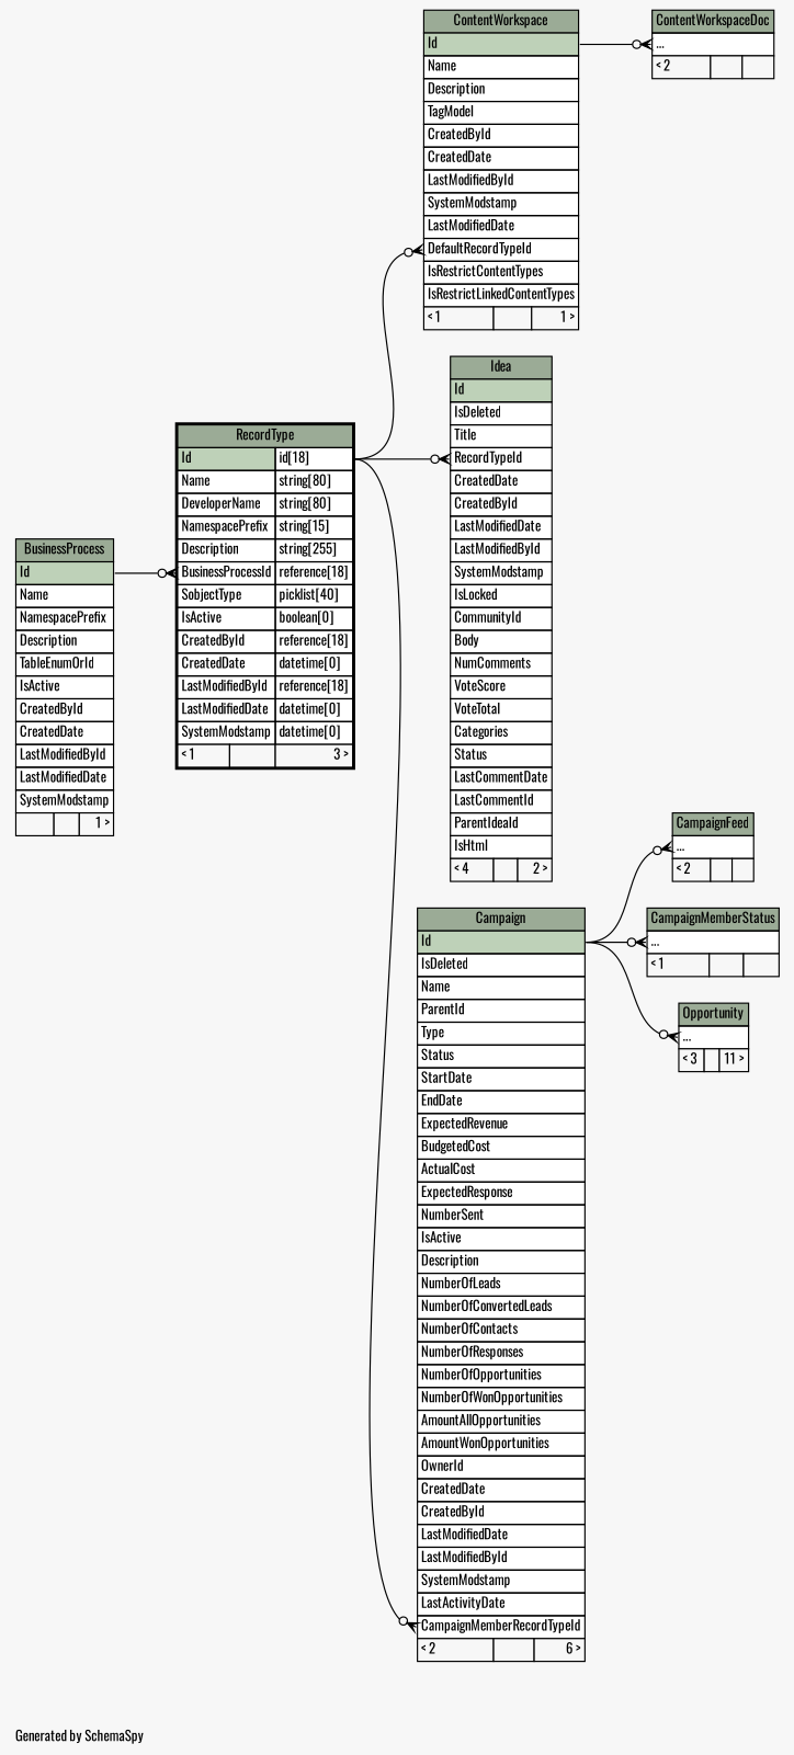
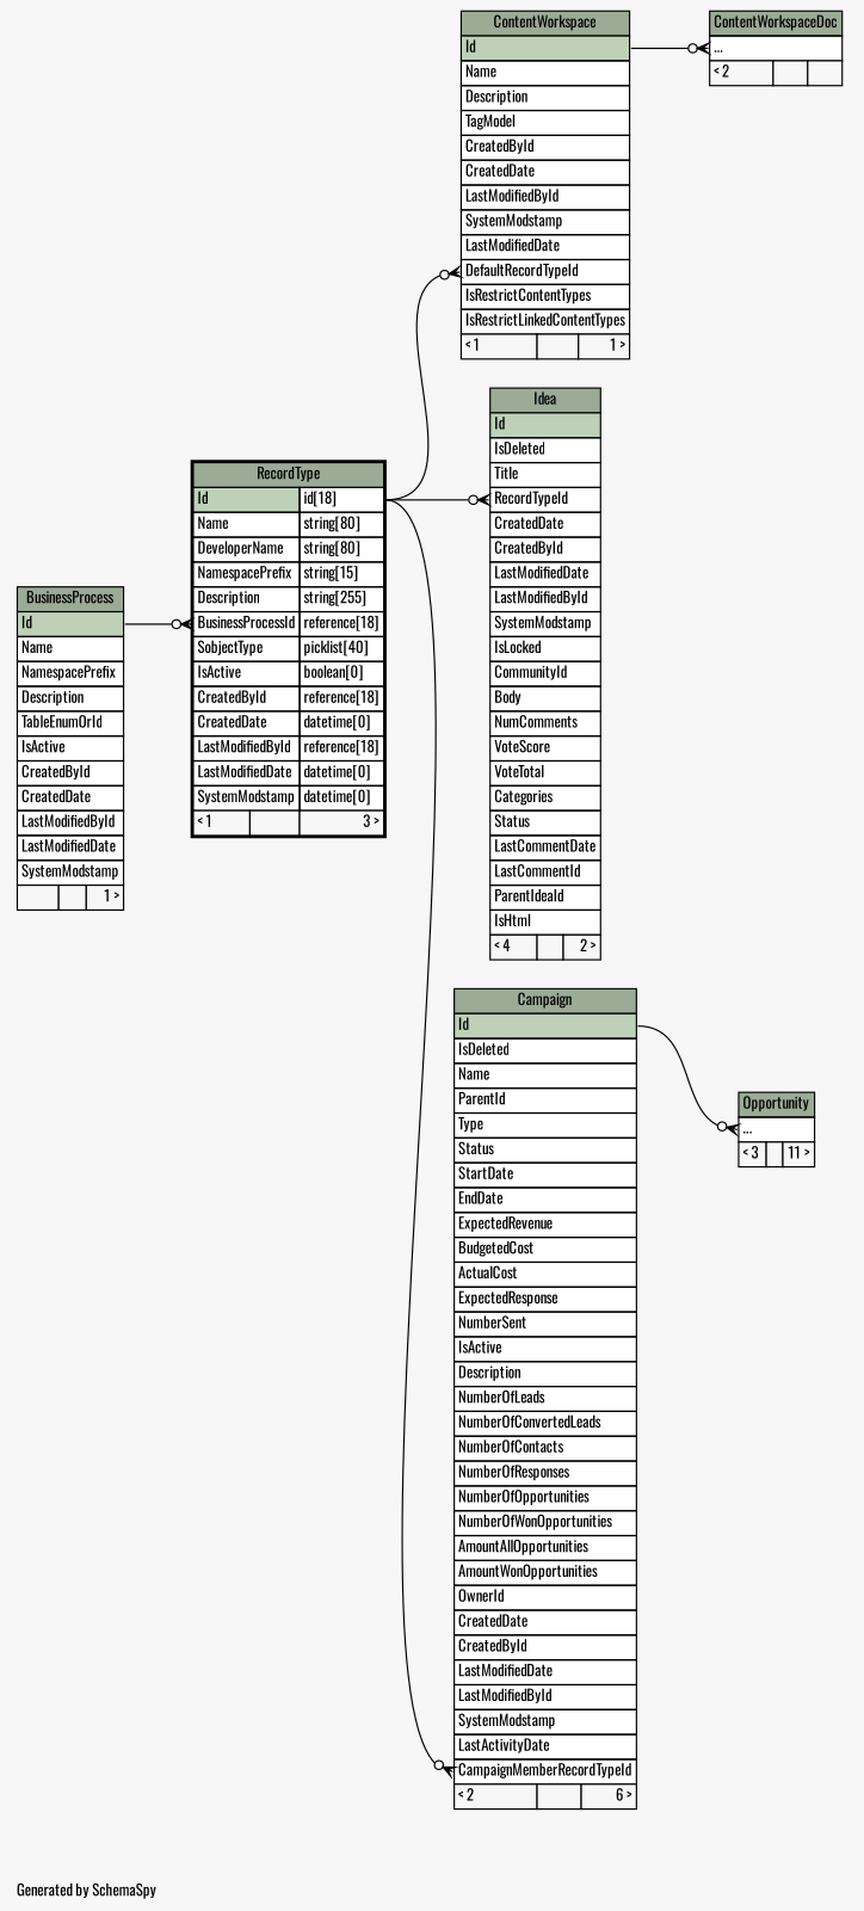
  digraph {
    bgcolor="#f7f7f7"
    fontname=Oswald
    fontsize=11
    label="\nGenerated by SchemaSpy"
    labeljust=l
    nodesep=0.18
    rankdir=RL
    ranksep=0.46
    node [fontname=Oswald fontsize=11 shape=plaintext]
    edge [arrowhead=none arrowsize=0.8 arrowtail=crowodot dir=back fontname=Oswald headport="Id:e" tailport="elipses:w"]
    n1 [label=<     <TABLE BORDER="0" CELLBORDER="1" CELLSPACING="0" BGCOLOR="#ffffff">       <TR><TD COLSPAN="3" BGCOLOR="#9bab96" ALIGN="CENTER">Campaign</TD></TR>       <TR><TD PORT="Id" COLSPAN="3" BGCOLOR="#bed1b8" ALIGN="LEFT">Id</TD></TR>       <TR><TD PORT="IsDeleted" COLSPAN="3" ALIGN="LEFT">IsDeleted</TD></TR>       <TR><TD PORT="Name" COLSPAN="3" ALIGN="LEFT">Name</TD></TR>       <TR><TD PORT="ParentId" COLSPAN="3" ALIGN="LEFT">ParentId</TD></TR>       <TR><TD PORT="Type" COLSPAN="3" ALIGN="LEFT">Type</TD></TR>       <TR><TD PORT="Status" COLSPAN="3" ALIGN="LEFT">Status</TD></TR>       <TR><TD PORT="StartDate" COLSPAN="3" ALIGN="LEFT">StartDate</TD></TR>       <TR><TD PORT="EndDate" COLSPAN="3" ALIGN="LEFT">EndDate</TD></TR>       <TR><TD PORT="ExpectedRevenue" COLSPAN="3" ALIGN="LEFT">ExpectedRevenue</TD></TR>       <TR><TD PORT="BudgetedCost" COLSPAN="3" ALIGN="LEFT">BudgetedCost</TD></TR>       <TR><TD PORT="ActualCost" COLSPAN="3" ALIGN="LEFT">ActualCost</TD></TR>       <TR><TD PORT="ExpectedResponse" COLSPAN="3" ALIGN="LEFT">ExpectedResponse</TD></TR>       <TR><TD PORT="NumberSent" COLSPAN="3" ALIGN="LEFT">NumberSent</TD></TR>       <TR><TD PORT="IsActive" COLSPAN="3" ALIGN="LEFT">IsActive</TD></TR>       <TR><TD PORT="Description" COLSPAN="3" ALIGN="LEFT">Description</TD></TR>       <TR><TD PORT="NumberOfLeads" COLSPAN="3" ALIGN="LEFT">NumberOfLeads</TD></TR>       <TR><TD PORT="NumberOfConvertedLeads" COLSPAN="3" ALIGN="LEFT">NumberOfConvertedLeads</TD></TR>       <TR><TD PORT="NumberOfContacts" COLSPAN="3" ALIGN="LEFT">NumberOfContacts</TD></TR>       <TR><TD PORT="NumberOfResponses" COLSPAN="3" ALIGN="LEFT">NumberOfResponses</TD></TR>       <TR><TD PORT="NumberOfOpportunities" COLSPAN="3" ALIGN="LEFT">NumberOfOpportunities</TD></TR>       <TR><TD PORT="NumberOfWonOpportunities" COLSPAN="3" ALIGN="LEFT">NumberOfWonOpportunities</TD></TR>       <TR><TD PORT="AmountAllOpportunities" COLSPAN="3" ALIGN="LEFT">AmountAllOpportunities</TD></TR>       <TR><TD PORT="AmountWonOpportunities" COLSPAN="3" ALIGN="LEFT">AmountWonOpportunities</TD></TR>       <TR><TD PORT="OwnerId" COLSPAN="3" ALIGN="LEFT">OwnerId</TD></TR>       <TR><TD PORT="CreatedDate" COLSPAN="3" ALIGN="LEFT">CreatedDate</TD></TR>       <TR><TD PORT="CreatedById" COLSPAN="3" ALIGN="LEFT">CreatedById</TD></TR>       <TR><TD PORT="LastModifiedDate" COLSPAN="3" ALIGN="LEFT">LastModifiedDate</TD></TR>       <TR><TD PORT="LastModifiedById" COLSPAN="3" ALIGN="LEFT">LastModifiedById</TD></TR>       <TR><TD PORT="SystemModstamp" COLSPAN="3" ALIGN="LEFT">SystemModstamp</TD></TR>       <TR><TD PORT="LastActivityDate" COLSPAN="3" ALIGN="LEFT">LastActivityDate</TD></TR>       <TR><TD PORT="CampaignMemberRecordTypeId" COLSPAN="3" ALIGN="LEFT">CampaignMemberRecordTypeId</TD></TR>       <TR><TD ALIGN="LEFT" BGCOLOR="#f7f7f7">&lt; 2</TD><TD ALIGN="RIGHT" BGCOLOR="#f7f7f7">  </TD><TD ALIGN="RIGHT" BGCOLOR="#f7f7f7">6 &gt;</TD></TR>     </TABLE>>]
    n2 [label=<     <TABLE BORDER="2" CELLBORDER="1" CELLSPACING="0" BGCOLOR="#ffffff">       <TR><TD COLSPAN="3" BGCOLOR="#9bab96" ALIGN="CENTER">RecordType</TD></TR>       <TR><TD PORT="Id" COLSPAN="2" BGCOLOR="#bed1b8" ALIGN="LEFT">Id</TD><TD PORT="Id.type" ALIGN="LEFT">id[18]</TD></TR>       <TR><TD PORT="Name" COLSPAN="2" ALIGN="LEFT">Name</TD><TD PORT="Name.type" ALIGN="LEFT">string[80]</TD></TR>       <TR><TD PORT="DeveloperName" COLSPAN="2" ALIGN="LEFT">DeveloperName</TD><TD PORT="DeveloperName.type" ALIGN="LEFT">string[80]</TD></TR>       <TR><TD PORT="NamespacePrefix" COLSPAN="2" ALIGN="LEFT">NamespacePrefix</TD><TD PORT="NamespacePrefix.type" ALIGN="LEFT">string[15]</TD></TR>       <TR><TD PORT="Description" COLSPAN="2" ALIGN="LEFT">Description</TD><TD PORT="Description.type" ALIGN="LEFT">string[255]</TD></TR>       <TR><TD PORT="BusinessProcessId" COLSPAN="2" ALIGN="LEFT">BusinessProcessId</TD><TD PORT="BusinessProcessId.type" ALIGN="LEFT">reference[18]</TD></TR>       <TR><TD PORT="SobjectType" COLSPAN="2" ALIGN="LEFT">SobjectType</TD><TD PORT="SobjectType.type" ALIGN="LEFT">picklist[40]</TD></TR>       <TR><TD PORT="IsActive" COLSPAN="2" ALIGN="LEFT">IsActive</TD><TD PORT="IsActive.type" ALIGN="LEFT">boolean[0]</TD></TR>       <TR><TD PORT="CreatedById" COLSPAN="2" ALIGN="LEFT">CreatedById</TD><TD PORT="CreatedById.type" ALIGN="LEFT">reference[18]</TD></TR>       <TR><TD PORT="CreatedDate" COLSPAN="2" ALIGN="LEFT">CreatedDate</TD><TD PORT="CreatedDate.type" ALIGN="LEFT">datetime[0]</TD></TR>       <TR><TD PORT="LastModifiedById" COLSPAN="2" ALIGN="LEFT">LastModifiedById</TD><TD PORT="LastModifiedById.type" ALIGN="LEFT">reference[18]</TD></TR>       <TR><TD PORT="LastModifiedDate" COLSPAN="2" ALIGN="LEFT">LastModifiedDate</TD><TD PORT="LastModifiedDate.type" ALIGN="LEFT">datetime[0]</TD></TR>       <TR><TD PORT="SystemModstamp" COLSPAN="2" ALIGN="LEFT">SystemModstamp</TD><TD PORT="SystemModstamp.type" ALIGN="LEFT">datetime[0]</TD></TR>       <TR><TD ALIGN="LEFT" BGCOLOR="#f7f7f7">&lt; 1</TD><TD ALIGN="RIGHT" BGCOLOR="#f7f7f7">  </TD><TD ALIGN="RIGHT" BGCOLOR="#f7f7f7">3 &gt;</TD></TR>     </TABLE>>]
    n3 [label=<     <TABLE BORDER="0" CELLBORDER="1" CELLSPACING="0" BGCOLOR="#ffffff">       <TR><TD COLSPAN="3" BGCOLOR="#9bab96" ALIGN="CENTER">BusinessProcess</TD></TR>       <TR><TD PORT="Id" COLSPAN="3" BGCOLOR="#bed1b8" ALIGN="LEFT">Id</TD></TR>       <TR><TD PORT="Name" COLSPAN="3" ALIGN="LEFT">Name</TD></TR>       <TR><TD PORT="NamespacePrefix" COLSPAN="3" ALIGN="LEFT">NamespacePrefix</TD></TR>       <TR><TD PORT="Description" COLSPAN="3" ALIGN="LEFT">Description</TD></TR>       <TR><TD PORT="TableEnumOrId" COLSPAN="3" ALIGN="LEFT">TableEnumOrId</TD></TR>       <TR><TD PORT="IsActive" COLSPAN="3" ALIGN="LEFT">IsActive</TD></TR>       <TR><TD PORT="CreatedById" COLSPAN="3" ALIGN="LEFT">CreatedById</TD></TR>       <TR><TD PORT="CreatedDate" COLSPAN="3" ALIGN="LEFT">CreatedDate</TD></TR>       <TR><TD PORT="LastModifiedById" COLSPAN="3" ALIGN="LEFT">LastModifiedById</TD></TR>       <TR><TD PORT="LastModifiedDate" COLSPAN="3" ALIGN="LEFT">LastModifiedDate</TD></TR>       <TR><TD PORT="SystemModstamp" COLSPAN="3" ALIGN="LEFT">SystemModstamp</TD></TR>       <TR><TD ALIGN="LEFT" BGCOLOR="#f7f7f7">  </TD><TD ALIGN="RIGHT" BGCOLOR="#f7f7f7">  </TD><TD ALIGN="RIGHT" BGCOLOR="#f7f7f7">1 &gt;</TD></TR>     </TABLE>>]
-   n4 [label=<     <TABLE BORDER="0" CELLBORDER="1" CELLSPACING="0" BGCOLOR="#ffffff">       <TR><TD COLSPAN="3" BGCOLOR="#9bab96" ALIGN="CENTER">CampaignFeed</TD></TR>       <TR><TD PORT="elipses" COLSPAN="3" ALIGN="LEFT">...</TD></TR>       <TR><TD ALIGN="LEFT" BGCOLOR="#f7f7f7">&lt; 2</TD><TD ALIGN="RIGHT" BGCOLOR="#f7f7f7">  </TD><TD ALIGN="RIGHT" BGCOLOR="#f7f7f7">  </TD></TR>     </TABLE>>]
-   n5 [label=<     <TABLE BORDER="0" CELLBORDER="1" CELLSPACING="0" BGCOLOR="#ffffff">       <TR><TD COLSPAN="3" BGCOLOR="#9bab96" ALIGN="CENTER">CampaignMemberStatus</TD></TR>       <TR><TD PORT="elipses" COLSPAN="3" ALIGN="LEFT">...</TD></TR>       <TR><TD ALIGN="LEFT" BGCOLOR="#f7f7f7">&lt; 1</TD><TD ALIGN="RIGHT" BGCOLOR="#f7f7f7">  </TD><TD ALIGN="RIGHT" BGCOLOR="#f7f7f7">  </TD></TR>     </TABLE>>]
    n6 [label=<     <TABLE BORDER="0" CELLBORDER="1" CELLSPACING="0" BGCOLOR="#ffffff">       <TR><TD COLSPAN="3" BGCOLOR="#9bab96" ALIGN="CENTER">ContentWorkspace</TD></TR>       <TR><TD PORT="Id" COLSPAN="3" BGCOLOR="#bed1b8" ALIGN="LEFT">Id</TD></TR>       <TR><TD PORT="Name" COLSPAN="3" ALIGN="LEFT">Name</TD></TR>       <TR><TD PORT="Description" COLSPAN="3" ALIGN="LEFT">Description</TD></TR>       <TR><TD PORT="TagModel" COLSPAN="3" ALIGN="LEFT">TagModel</TD></TR>       <TR><TD PORT="CreatedById" COLSPAN="3" ALIGN="LEFT">CreatedById</TD></TR>       <TR><TD PORT="CreatedDate" COLSPAN="3" ALIGN="LEFT">CreatedDate</TD></TR>       <TR><TD PORT="LastModifiedById" COLSPAN="3" ALIGN="LEFT">LastModifiedById</TD></TR>       <TR><TD PORT="SystemModstamp" COLSPAN="3" ALIGN="LEFT">SystemModstamp</TD></TR>       <TR><TD PORT="LastModifiedDate" COLSPAN="3" ALIGN="LEFT">LastModifiedDate</TD></TR>       <TR><TD PORT="DefaultRecordTypeId" COLSPAN="3" ALIGN="LEFT">DefaultRecordTypeId</TD></TR>       <TR><TD PORT="IsRestrictContentTypes" COLSPAN="3" ALIGN="LEFT">IsRestrictContentTypes</TD></TR>       <TR><TD PORT="IsRestrictLinkedContentTypes" COLSPAN="3" ALIGN="LEFT">IsRestrictLinkedContentTypes</TD></TR>       <TR><TD ALIGN="LEFT" BGCOLOR="#f7f7f7">&lt; 1</TD><TD ALIGN="RIGHT" BGCOLOR="#f7f7f7">  </TD><TD ALIGN="RIGHT" BGCOLOR="#f7f7f7">1 &gt;</TD></TR>     </TABLE>>]
    n7 [label=<     <TABLE BORDER="0" CELLBORDER="1" CELLSPACING="0" BGCOLOR="#ffffff">       <TR><TD COLSPAN="3" BGCOLOR="#9bab96" ALIGN="CENTER">ContentWorkspaceDoc</TD></TR>       <TR><TD PORT="elipses" COLSPAN="3" ALIGN="LEFT">...</TD></TR>       <TR><TD ALIGN="LEFT" BGCOLOR="#f7f7f7">&lt; 2</TD><TD ALIGN="RIGHT" BGCOLOR="#f7f7f7">  </TD><TD ALIGN="RIGHT" BGCOLOR="#f7f7f7">  </TD></TR>     </TABLE>>]
    n8 [label=<     <TABLE BORDER="0" CELLBORDER="1" CELLSPACING="0" BGCOLOR="#ffffff">       <TR><TD COLSPAN="3" BGCOLOR="#9bab96" ALIGN="CENTER">Idea</TD></TR>       <TR><TD PORT="Id" COLSPAN="3" BGCOLOR="#bed1b8" ALIGN="LEFT">Id</TD></TR>       <TR><TD PORT="IsDeleted" COLSPAN="3" ALIGN="LEFT">IsDeleted</TD></TR>       <TR><TD PORT="Title" COLSPAN="3" ALIGN="LEFT">Title</TD></TR>       <TR><TD PORT="RecordTypeId" COLSPAN="3" ALIGN="LEFT">RecordTypeId</TD></TR>       <TR><TD PORT="CreatedDate" COLSPAN="3" ALIGN="LEFT">CreatedDate</TD></TR>       <TR><TD PORT="CreatedById" COLSPAN="3" ALIGN="LEFT">CreatedById</TD></TR>       <TR><TD PORT="LastModifiedDate" COLSPAN="3" ALIGN="LEFT">LastModifiedDate</TD></TR>       <TR><TD PORT="LastModifiedById" COLSPAN="3" ALIGN="LEFT">LastModifiedById</TD></TR>       <TR><TD PORT="SystemModstamp" COLSPAN="3" ALIGN="LEFT">SystemModstamp</TD></TR>       <TR><TD PORT="IsLocked" COLSPAN="3" ALIGN="LEFT">IsLocked</TD></TR>       <TR><TD PORT="CommunityId" COLSPAN="3" ALIGN="LEFT">CommunityId</TD></TR>       <TR><TD PORT="Body" COLSPAN="3" ALIGN="LEFT">Body</TD></TR>       <TR><TD PORT="NumComments" COLSPAN="3" ALIGN="LEFT">NumComments</TD></TR>       <TR><TD PORT="VoteScore" COLSPAN="3" ALIGN="LEFT">VoteScore</TD></TR>       <TR><TD PORT="VoteTotal" COLSPAN="3" ALIGN="LEFT">VoteTotal</TD></TR>       <TR><TD PORT="Categories" COLSPAN="3" ALIGN="LEFT">Categories</TD></TR>       <TR><TD PORT="Status" COLSPAN="3" ALIGN="LEFT">Status</TD></TR>       <TR><TD PORT="LastCommentDate" COLSPAN="3" ALIGN="LEFT">LastCommentDate</TD></TR>       <TR><TD PORT="LastCommentId" COLSPAN="3" ALIGN="LEFT">LastCommentId</TD></TR>       <TR><TD PORT="ParentIdeaId" COLSPAN="3" ALIGN="LEFT">ParentIdeaId</TD></TR>       <TR><TD PORT="IsHtml" COLSPAN="3" ALIGN="LEFT">IsHtml</TD></TR>       <TR><TD ALIGN="LEFT" BGCOLOR="#f7f7f7">&lt; 4</TD><TD ALIGN="RIGHT" BGCOLOR="#f7f7f7">  </TD><TD ALIGN="RIGHT" BGCOLOR="#f7f7f7">2 &gt;</TD></TR>     </TABLE>>]
    n9 [label=<     <TABLE BORDER="0" CELLBORDER="1" CELLSPACING="0" BGCOLOR="#ffffff">       <TR><TD COLSPAN="3" BGCOLOR="#9bab96" ALIGN="CENTER">Opportunity</TD></TR>       <TR><TD PORT="elipses" COLSPAN="3" ALIGN="LEFT">...</TD></TR>       <TR><TD ALIGN="LEFT" BGCOLOR="#f7f7f7">&lt; 3</TD><TD ALIGN="RIGHT" BGCOLOR="#f7f7f7">  </TD><TD ALIGN="RIGHT" BGCOLOR="#f7f7f7">11 &gt;</TD></TR>     </TABLE>>]
    n1 -> n2 [headport="Id.type:e" tailport="CampaignMemberRecordTypeId:w"]
    n2 -> n3 [tailport="BusinessProcessId:w"]
-   n4 -> n1
-   n5 -> n1
    n6 -> n2 [headport="Id.type:e" tailport="DefaultRecordTypeId:w"]
    n7 -> n6
    n8 -> n2 [headport="Id.type:e" tailport="RecordTypeId:w"]
    n9 -> n1
  }
